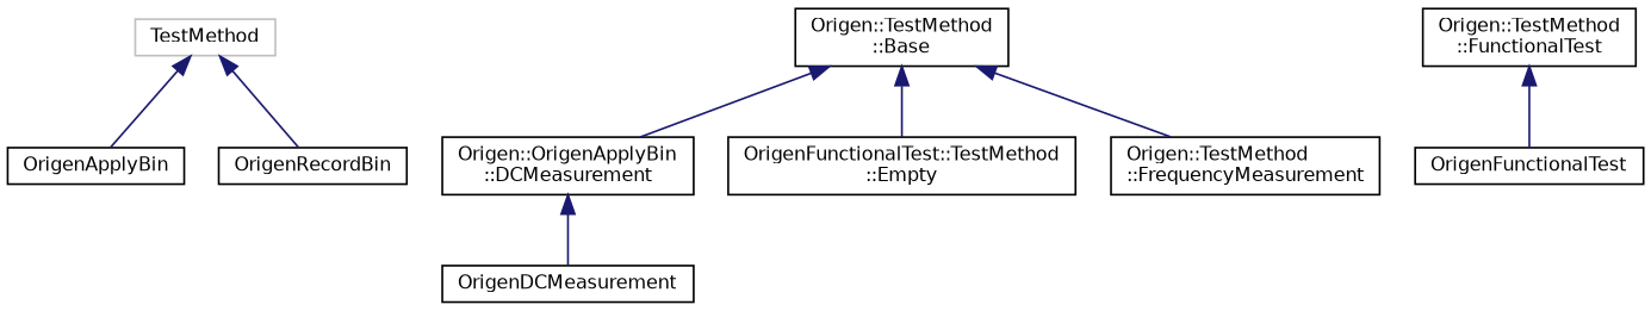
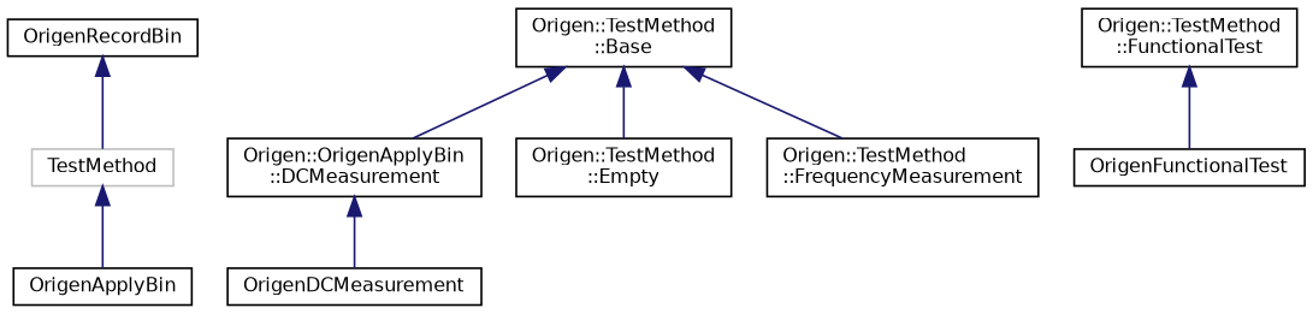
  digraph {
    rankdir=TB
    node [color=black fillcolor=white fontname=Helvetica fontsize=10 shape=record style=filled]
    edge [color=midnightblue dir=back fontname=Helvetica fontsize=10 labelfontname=Helvetica labelfontsize=10 style=solid]
    n1 [color=grey75 height=0.2 label=TestMethod width=0.4]
    n2 [height=0.2 label=OrigenApplyBin width=0.4]
    n3 [height=0.2 label=OrigenRecordBin width=0.4]
    n4 [height=0.2 label="Origen::TestMethod\l::Base" width=0.4]
    n5 [height=0.2 label="Origen::OrigenApplyBin\l::DCMeasurement" width=0.4]
-   n6 [height=0.2 label="OrigenFunctionalTest::TestMethod\l::Empty" width=0.4]
+   n6 [height=0.2 label="Origen::TestMethod\l::Empty" width=0.4]
    n7 [height=0.2 label="Origen::TestMethod\l::FrequencyMeasurement" width=0.4]
    n8 [height=0.2 label=OrigenDCMeasurement width=0.4]
    n9 [height=0.2 label="Origen::TestMethod\l::FunctionalTest" width=0.4]
    n10 [height=0.2 label=OrigenFunctionalTest width=0.4]
    n1 -> n2
-   n1 -> n3
+   n3 -> n1
    n4 -> n5
    n4 -> n6
    n4 -> n7
    n5 -> n8
    n9 -> n10
  }
